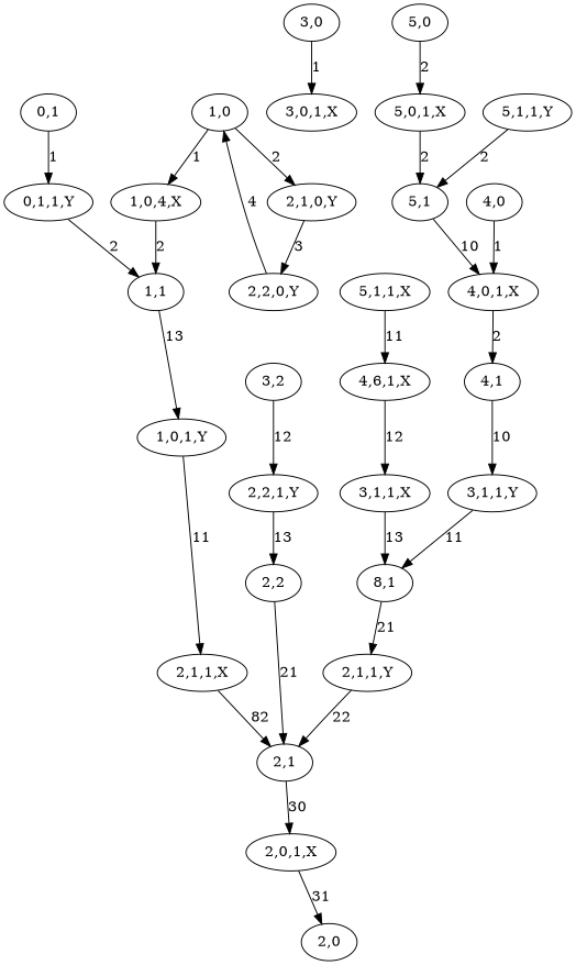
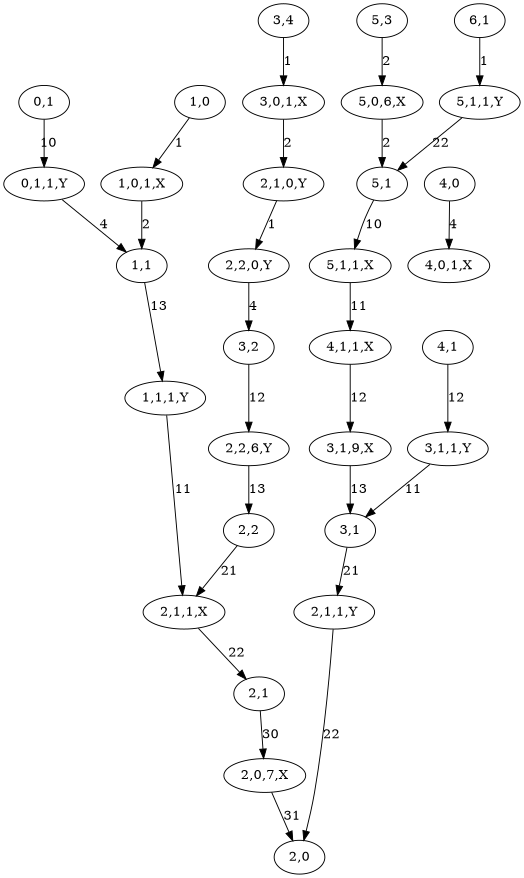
  digraph {
    node [nodetype=route]
    "2,2" [nodetype=logic]
-   "2,2,1,Y"
+   "2,2,1,Y" [label="2,2,6,Y"]
    "2,1,1,X"
    "0,1" [nodetype=logic]
    "0,1,1,Y"
    "1,1" [nodetype=logic]
-   "1,0,1,X" [label="1,0,4,X"]
-   "1,1,1,Y" [label="1,0,1,Y"]
+   "1,0,1,X"
+   "1,1,1,Y"
    "1,0" [nodetype=logic]
+   "6,1" [nodetype=logic]
    "5,1,1,Y"
    "5,1" [nodetype=logic]
    "2,1" [nodetype=logic]
-   "2,0,1,X"
+   "2,0,1,X" [label="2,0,7,X"]
    "2,0" [nodetype=logic]
    "4,1" [nodetype=logic]
    "3,1,1,Y"
-   "3,1" [nodetype=logic label="8,1"]
+   "3,1" [nodetype=logic]
    "4,0" [nodetype=logic]
    "4,0,1,X"
-   "5,0" [nodetype=logic]
-   "5,0,1,X"
+   "5,0" [nodetype=logic label="5,3"]
+   "5,0,1,X" [label="5,0,6,X"]
    "5,1,1,X"
-   "4,1,1,X" [label="4,6,1,X"]
-   "3,0" [nodetype=logic]
+   "4,1,1,X"
+   "3,0" [nodetype=logic label="3,4"]
    "3,0,1,X"
    "2,1,0,Y"
    "2,1,1,Y"
    "3,2" [nodetype=logic]
    "2,2,0,Y"
-   "3,1,1,X"
-   "2,2" -> "2,1" [label=21]
+   "3,1,1,X" [label="3,1,9,X"]
+   "2,2" -> "2,1,1,X" [label=21]
    "2,2,1,Y" -> "2,2" [label=13]
-   "2,1,1,X" -> "2,1" [label=82]
-   "0,1" -> "0,1,1,Y" [label=1]
-   "0,1,1,Y" -> "1,1" [label=2]
+   "2,1,1,X" -> "2,1" [label=22]
+   "0,1" -> "0,1,1,Y" [label=10]
+   "0,1,1,Y" -> "1,1" [label=4]
    "1,1" -> "1,1,1,Y" [label=13]
    "1,0,1,X" -> "1,1" [label=2]
    "1,1,1,Y" -> "2,1,1,X" [label=11]
    "1,0" -> "1,0,1,X" [label=1]
-   "5,1,1,Y" -> "5,1" [label=2]
-   "5,1" -> "4,0,1,X" [label=10]
+   "6,1" -> "5,1,1,Y" [label=1]
+   "5,1,1,Y" -> "5,1" [label=22]
+   "5,1" -> "5,1,1,X" [label=10]
    "2,1" -> "2,0,1,X" [label=30]
    "2,0,1,X" -> "2,0" [label=31]
-   "4,1" -> "3,1,1,Y" [label=10]
+   "4,1" -> "3,1,1,Y" [label=12]
    "3,1,1,Y" -> "3,1" [label=11]
    "3,1" -> "2,1,1,Y" [label=21]
-   "4,0" -> "4,0,1,X" [label=1]
-   "4,0,1,X" -> "4,1" [label=2]
+   "4,0" -> "4,0,1,X" [label=4]
    "5,0" -> "5,0,1,X" [label=2]
    "5,0,1,X" -> "5,1" [label=2]
    "5,1,1,X" -> "4,1,1,X" [label=11]
    "4,1,1,X" -> "3,1,1,X" [label=12]
    "3,0" -> "3,0,1,X" [label=1]
-   "1,0" -> "2,1,0,Y" [label=2]
-   "2,1,0,Y" -> "2,2,0,Y" [label=3]
-   "2,1,1,Y" -> "2,1" [label=22]
+   "3,0,1,X" -> "2,1,0,Y" [label=2]
+   "2,1,0,Y" -> "2,2,0,Y" [label=1]
+   "2,1,1,Y" -> "2,0" [label=22]
    "3,2" -> "2,2,1,Y" [label=12]
-   "2,2,0,Y" -> "1,0" [label=4]
+   "2,2,0,Y" -> "3,2" [label=4]
    "3,1,1,X" -> "3,1" [label=13]
  }
